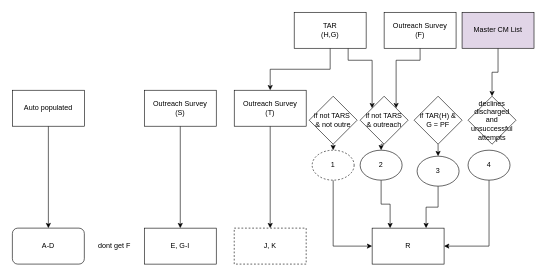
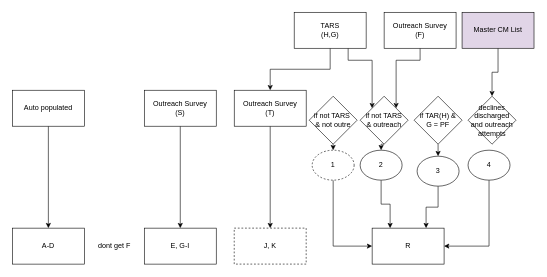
  <mxCell id="0" />
  <mxCell id="1" parent="0" />
- <mxCell id="2" value="A-D" style="whiteSpace=wrap;html=1;rounded=1;" vertex="1" parent="1"><mxGeometry x="20" y="380" width="120" height="60" as="geometry" /></mxCell>
+ <mxCell id="2" value="A-D" style="rounded=0;whiteSpace=wrap;html=1;" vertex="1" parent="1"><mxGeometry x="20" y="380" width="120" height="60" as="geometry" /></mxCell>
  <mxCell id="3" style="edgeStyle=orthogonalEdgeStyle;rounded=0;orthogonalLoop=1;jettySize=auto;html=1;exitX=0.5;exitY=1;exitDx=0;exitDy=0;" edge="1" parent="1" source="4" target="2"><mxGeometry relative="1" as="geometry" /></mxCell>
  <mxCell id="4" value="Auto populated" style="rounded=0;whiteSpace=wrap;html=1;" vertex="1" parent="1"><mxGeometry x="20" y="150" width="120" height="60" as="geometry" /></mxCell>
  <mxCell id="5" value="dont get F&lt;br&gt;" style="text;html=1;align=center;verticalAlign=middle;resizable=0;points=[];autosize=1;strokeColor=none;fillColor=none;" vertex="1" parent="1"><mxGeometry x="150" y="395" width="80" height="30" as="geometry" /></mxCell>
  <mxCell id="6" value="E, G-I" style="rounded=0;whiteSpace=wrap;html=1;" vertex="1" parent="1"><mxGeometry x="240" y="380" width="120" height="60" as="geometry" /></mxCell>
  <mxCell id="7" style="edgeStyle=orthogonalEdgeStyle;rounded=0;orthogonalLoop=1;jettySize=auto;html=1;exitX=0.5;exitY=1;exitDx=0;exitDy=0;" edge="1" parent="1" source="8" target="6"><mxGeometry relative="1" as="geometry" /></mxCell>
  <mxCell id="8" value="Outreach Survey&lt;br&gt;(S)" style="rounded=0;whiteSpace=wrap;html=1;" vertex="1" parent="1"><mxGeometry x="240" y="150" width="120" height="60" as="geometry" /></mxCell>
  <mxCell id="9" value="J, K" style="rounded=0;whiteSpace=wrap;html=1;dashed=1;" vertex="1" parent="1"><mxGeometry x="390" y="380" width="120" height="60" as="geometry" /></mxCell>
  <mxCell id="10" style="edgeStyle=orthogonalEdgeStyle;rounded=0;orthogonalLoop=1;jettySize=auto;html=1;exitX=0.5;exitY=1;exitDx=0;exitDy=0;" edge="1" parent="1" source="11" target="9"><mxGeometry relative="1" as="geometry" /></mxCell>
  <mxCell id="11" value="Outreach Survey&lt;br&gt;(T)" style="rounded=0;whiteSpace=wrap;html=1;" vertex="1" parent="1"><mxGeometry x="390" y="150" width="120" height="60" as="geometry" /></mxCell>
  <mxCell id="12" value="R" style="rounded=0;whiteSpace=wrap;html=1;" vertex="1" parent="1"><mxGeometry x="620" y="380" width="120" height="60" as="geometry" /></mxCell>
  <mxCell id="13" style="edgeStyle=orthogonalEdgeStyle;rounded=0;orthogonalLoop=1;jettySize=auto;html=1;exitX=0.5;exitY=1;exitDx=0;exitDy=0;entryX=0;entryY=0.5;entryDx=0;entryDy=0;" edge="1" parent="1" source="14" target="12"><mxGeometry relative="1" as="geometry" /></mxCell>
  <mxCell id="14" value="1" style="ellipse;whiteSpace=wrap;html=1;dashed=1;" vertex="1" parent="1"><mxGeometry x="520" y="250" width="70" height="50" as="geometry" /></mxCell>
  <mxCell id="15" style="edgeStyle=orthogonalEdgeStyle;rounded=0;orthogonalLoop=1;jettySize=auto;html=1;exitX=0.5;exitY=1;exitDx=0;exitDy=0;" edge="1" parent="1" source="17" target="11"><mxGeometry relative="1" as="geometry" /></mxCell>
  <mxCell id="16" style="edgeStyle=orthogonalEdgeStyle;rounded=0;orthogonalLoop=1;jettySize=auto;html=1;exitX=0.75;exitY=1;exitDx=0;exitDy=0;entryX=0;entryY=0;entryDx=0;entryDy=0;" edge="1" parent="1" source="17" target="29"><mxGeometry relative="1" as="geometry"><Array as="points"><mxPoint x="580" y="100" /><mxPoint x="620" y="100" /></Array></mxGeometry></mxCell>
- <mxCell id="17" value="TAR&lt;br&gt;(H,G)" style="rounded=0;whiteSpace=wrap;html=1;" vertex="1" parent="1"><mxGeometry x="490" y="20" width="120" height="60" as="geometry" /></mxCell>
+ <mxCell id="17" value="TARS&lt;br&gt;(H,G)" style="rounded=0;whiteSpace=wrap;html=1;" vertex="1" parent="1"><mxGeometry x="490" y="20" width="120" height="60" as="geometry" /></mxCell>
  <mxCell id="18" style="edgeStyle=orthogonalEdgeStyle;rounded=0;orthogonalLoop=1;jettySize=auto;html=1;exitX=0.5;exitY=1;exitDx=0;exitDy=0;entryX=0.25;entryY=0;entryDx=0;entryDy=0;" edge="1" parent="1" source="19" target="12"><mxGeometry relative="1" as="geometry" /></mxCell>
  <mxCell id="19" value="2" style="ellipse;whiteSpace=wrap;html=1;" vertex="1" parent="1"><mxGeometry x="600" y="250" width="70" height="50" as="geometry" /></mxCell>
  <mxCell id="20" style="edgeStyle=orthogonalEdgeStyle;rounded=0;orthogonalLoop=1;jettySize=auto;html=1;exitX=0.5;exitY=1;exitDx=0;exitDy=0;entryX=0.75;entryY=0;entryDx=0;entryDy=0;" edge="1" parent="1" source="21" target="12"><mxGeometry relative="1" as="geometry" /></mxCell>
  <mxCell id="21" value="3" style="ellipse;whiteSpace=wrap;html=1;" vertex="1" parent="1"><mxGeometry x="695" y="260" width="70" height="50" as="geometry" /></mxCell>
  <mxCell id="22" style="edgeStyle=orthogonalEdgeStyle;rounded=0;orthogonalLoop=1;jettySize=auto;html=1;exitX=0.5;exitY=1;exitDx=0;exitDy=0;entryX=1;entryY=0.5;entryDx=0;entryDy=0;" edge="1" parent="1" source="23" target="12"><mxGeometry relative="1" as="geometry" /></mxCell>
  <mxCell id="23" value="4" style="ellipse;whiteSpace=wrap;html=1;" vertex="1" parent="1"><mxGeometry x="780" y="250" width="70" height="50" as="geometry" /></mxCell>
  <mxCell id="24" style="edgeStyle=orthogonalEdgeStyle;rounded=0;orthogonalLoop=1;jettySize=auto;html=1;exitX=0.5;exitY=1;exitDx=0;exitDy=0;entryX=0.5;entryY=0;entryDx=0;entryDy=0;" edge="1" parent="1" source="25" target="34"><mxGeometry relative="1" as="geometry" /></mxCell>
  <mxCell id="25" value="Master CM List" style="rounded=0;whiteSpace=wrap;html=1;fillColor=#e1d5e7;" vertex="1" parent="1"><mxGeometry x="770" y="20" width="120" height="60" as="geometry" /></mxCell>
  <mxCell id="26" style="edgeStyle=orthogonalEdgeStyle;rounded=0;orthogonalLoop=1;jettySize=auto;html=1;exitX=0.5;exitY=1;exitDx=0;exitDy=0;entryX=1;entryY=0;entryDx=0;entryDy=0;" edge="1" parent="1" source="27" target="29"><mxGeometry relative="1" as="geometry"><Array as="points"><mxPoint x="700" y="100" /><mxPoint x="660" y="100" /></Array></mxGeometry></mxCell>
  <mxCell id="27" value="Outreach Survey&lt;br&gt;(F)" style="rounded=0;whiteSpace=wrap;html=1;" vertex="1" parent="1"><mxGeometry x="640" y="20" width="120" height="60" as="geometry" /></mxCell>
  <mxCell id="28" style="edgeStyle=orthogonalEdgeStyle;rounded=0;orthogonalLoop=1;jettySize=auto;html=1;exitX=0.5;exitY=1;exitDx=0;exitDy=0;entryX=0.5;entryY=0;entryDx=0;entryDy=0;" edge="1" parent="1" source="29" target="19"><mxGeometry relative="1" as="geometry" /></mxCell>
  <mxCell id="29" value="if not TARS&lt;br&gt;&amp;amp; outreach" style="rhombus;whiteSpace=wrap;html=1;" vertex="1" parent="1"><mxGeometry x="600" y="160" width="80" height="80" as="geometry" /></mxCell>
  <mxCell id="30" style="edgeStyle=orthogonalEdgeStyle;rounded=0;orthogonalLoop=1;jettySize=auto;html=1;exitX=0.5;exitY=1;exitDx=0;exitDy=0;entryX=0.5;entryY=0;entryDx=0;entryDy=0;" edge="1" parent="1" source="31" target="14"><mxGeometry relative="1" as="geometry" /></mxCell>
  <mxCell id="31" value="if not TARS&amp;nbsp;&lt;br&gt;&amp;amp; not outre" style="rhombus;whiteSpace=wrap;html=1;" vertex="1" parent="1"><mxGeometry x="515" y="160" width="80" height="80" as="geometry" /></mxCell>
  <mxCell id="32" style="edgeStyle=orthogonalEdgeStyle;rounded=0;orthogonalLoop=1;jettySize=auto;html=1;exitX=0.5;exitY=1;exitDx=0;exitDy=0;entryX=0.5;entryY=0;entryDx=0;entryDy=0;" edge="1" parent="1" source="33" target="21"><mxGeometry relative="1" as="geometry" /></mxCell>
  <mxCell id="33" value="if TAR(H) &amp;amp;&lt;br&gt;G = PF" style="rhombus;whiteSpace=wrap;html=1;" vertex="1" parent="1"><mxGeometry x="690" y="160" width="80" height="80" as="geometry" /></mxCell>
- <mxCell id="34" value="declines discharged and unsuccessful attempts" style="rhombus;whiteSpace=wrap;html=1;" vertex="1" parent="1"><mxGeometry x="780" y="160" width="80" height="80" as="geometry" /></mxCell>
+ <mxCell id="34" value="declines discharged and outreach attempts" style="rhombus;whiteSpace=wrap;html=1;" vertex="1" parent="1"><mxGeometry x="780" y="160" width="80" height="80" as="geometry" /></mxCell>
